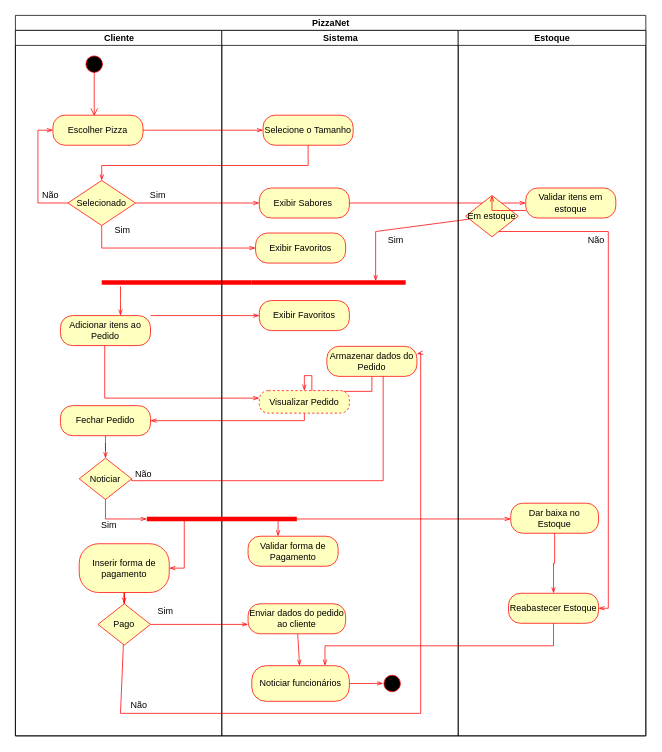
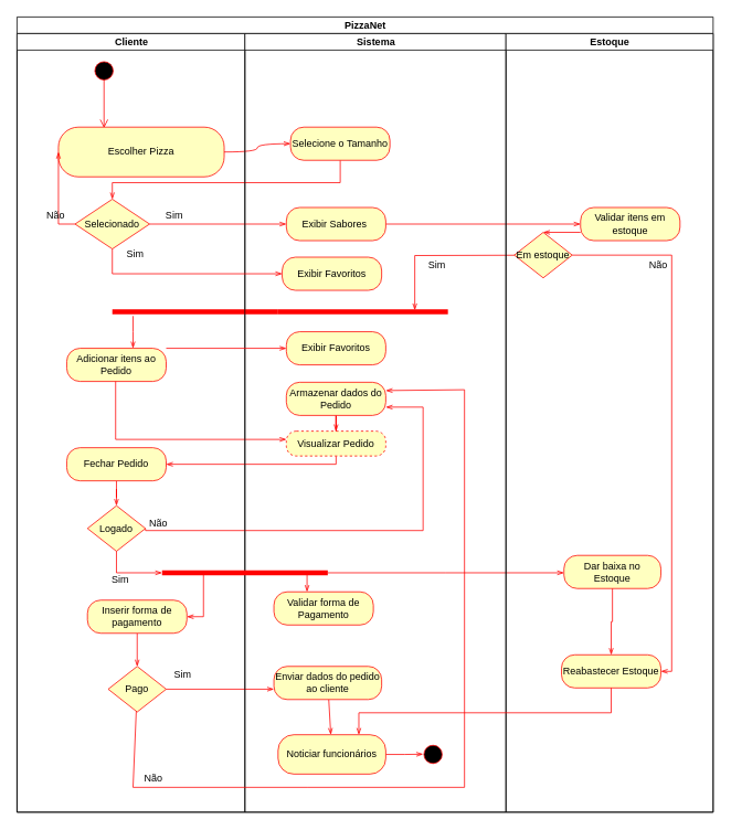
  <mxCell id="0" />
  <mxCell id="1" parent="0" />
  <mxCell id="2" value="" style="shape=line;html=1;strokeWidth=6;strokeColor=#ff0000;" vertex="1" parent="1"><mxGeometry x="335" y="371" width="205" height="10" as="geometry" /></mxCell>
  <mxCell id="3" style="edgeStyle=orthogonalEdgeStyle;rounded=0;orthogonalLoop=1;jettySize=auto;html=1;startArrow=none;startFill=0;endArrow=openThin;endFill=0;strokeColor=#FF0000;" edge="1" parent="1" source="47"><mxGeometry relative="1" as="geometry"><mxPoint x="680" y="691" as="targetPoint" /></mxGeometry></mxCell>
  <mxCell id="4" value="" style="rounded=0;orthogonalLoop=1;jettySize=auto;html=1;startArrow=none;startFill=0;endArrow=openThin;endFill=0;strokeColor=#FF0000;" edge="1" parent="1" source="59"><mxGeometry relative="1" as="geometry"><mxPoint x="500" y="374" as="targetPoint" /><Array as="points"><mxPoint x="500" y="308" /></Array></mxGeometry></mxCell>
  <mxCell id="5" value="PizzaNet" style="swimlane;html=1;childLayout=stackLayout;resizeParent=1;resizeParentMax=0;startSize=20;" parent="1" vertex="1"><mxGeometry x="20" y="20" width="840" height="960" as="geometry" /></mxCell>
  <mxCell id="6" value="Cliente" style="swimlane;html=1;startSize=20;" parent="5" vertex="1"><mxGeometry y="20" width="275" height="940" as="geometry" /></mxCell>
  <mxCell id="7" value="" style="edgeStyle=orthogonalEdgeStyle;html=1;verticalAlign=bottom;endArrow=open;endSize=8;strokeColor=#ff0000;" parent="6" edge="1"><mxGeometry relative="1" as="geometry"><mxPoint x="105" y="114" as="targetPoint" /><Array as="points"><mxPoint x="105" y="114" /></Array><mxPoint x="105" y="54.0" as="sourcePoint" /></mxGeometry></mxCell>
  <mxCell id="8" value="" style="ellipse;html=1;shape=startState;fillColor=#000000;strokeColor=#ff0000;" parent="6" vertex="1"><mxGeometry x="90" y="30" width="30" height="30" as="geometry" /></mxCell>
- <mxCell id="9" value="Escolher Pizza" style="rounded=1;whiteSpace=wrap;html=1;arcSize=40;fontColor=#000000;fillColor=#ffffc0;strokeColor=#ff0000;" parent="6" vertex="1"><mxGeometry x="50" y="113" width="120" height="40" as="geometry" /></mxCell>
+ <mxCell id="9" value="Escolher Pizza" style="rounded=1;whiteSpace=wrap;html=1;arcSize=40;fontColor=#000000;fillColor=#ffffc0;strokeColor=#ff0000;" parent="6" vertex="1"><mxGeometry x="50" y="113" width="200" height="60" as="geometry" /></mxCell>
  <mxCell id="10" style="edgeStyle=orthogonalEdgeStyle;rounded=0;orthogonalLoop=1;jettySize=auto;html=1;startArrow=none;startFill=0;endArrow=openThin;endFill=0;strokeColor=#FF0000;entryX=0;entryY=0.5;entryDx=0;entryDy=0;" edge="1" parent="6" source="11" target="19"><mxGeometry relative="1" as="geometry"><mxPoint x="120" y="580" as="targetPoint" /><Array as="points" /></mxGeometry></mxCell>
  <mxCell id="11" value="Fechar Pedido" style="rounded=1;whiteSpace=wrap;html=1;arcSize=40;fontColor=#000000;fillColor=#ffffc0;strokeColor=#ff0000;" parent="6" vertex="1"><mxGeometry x="60" y="500" width="120" height="40" as="geometry" /></mxCell>
  <mxCell id="12" style="edgeStyle=orthogonalEdgeStyle;rounded=0;orthogonalLoop=1;jettySize=auto;html=1;startArrow=none;startFill=0;endArrow=openThin;endFill=0;strokeColor=#FF0000;" edge="1" parent="6" source="13" target="18"><mxGeometry relative="1" as="geometry"><Array as="points"><mxPoint x="140" y="360" /><mxPoint x="140" y="360" /></Array></mxGeometry></mxCell>
  <mxCell id="13" value="" style="shape=line;html=1;strokeWidth=6;strokeColor=#ff0000;" parent="6" vertex="1"><mxGeometry x="115" y="331" width="200" height="10" as="geometry" /></mxCell>
  <mxCell id="14" style="edgeStyle=orthogonalEdgeStyle;rounded=0;orthogonalLoop=1;jettySize=auto;html=1;exitX=0;exitY=0.5;exitDx=0;exitDy=0;entryX=0;entryY=0.5;entryDx=0;entryDy=0;startArrow=none;startFill=0;endArrow=openThin;endFill=0;strokeColor=#FF0000;" edge="1" parent="6" source="15" target="9"><mxGeometry relative="1" as="geometry" /></mxCell>
  <mxCell id="15" value="Selecionado" style="rhombus;whiteSpace=wrap;html=1;fillColor=#ffffc0;strokeColor=#ff0000;" vertex="1" parent="6"><mxGeometry x="70" y="200" width="90" height="60" as="geometry" /></mxCell>
  <mxCell id="16" value="Sim" style="text;html=1;strokeColor=none;fillColor=none;align=center;verticalAlign=middle;whiteSpace=wrap;rounded=0;" vertex="1" parent="6"><mxGeometry x="170" y="210" width="40" height="20" as="geometry" /></mxCell>
  <mxCell id="17" value="Não" style="text;html=1;strokeColor=none;fillColor=none;align=center;verticalAlign=middle;whiteSpace=wrap;rounded=0;" vertex="1" parent="6"><mxGeometry x="27" y="210" width="40" height="20" as="geometry" /></mxCell>
  <mxCell id="18" value="Adicionar itens ao Pedido" style="rounded=1;whiteSpace=wrap;html=1;arcSize=40;fontColor=#000000;fillColor=#ffffc0;strokeColor=#ff0000;" vertex="1" parent="6"><mxGeometry x="60" y="380" width="120" height="40" as="geometry" /></mxCell>
- <mxCell id="19" value="Noticiar" style="rhombus;whiteSpace=wrap;html=1;fillColor=#ffffc0;strokeColor=#ff0000;direction=south;" vertex="1" parent="6"><mxGeometry x="85" y="570" width="70" height="55" as="geometry" /></mxCell>
+ <mxCell id="19" value="Logado" style="rhombus;whiteSpace=wrap;html=1;fillColor=#ffffc0;strokeColor=#ff0000;direction=south;" vertex="1" parent="6"><mxGeometry x="85" y="570" width="70" height="55" as="geometry" /></mxCell>
  <mxCell id="20" value="Sim" style="text;html=1;strokeColor=none;fillColor=none;align=center;verticalAlign=middle;whiteSpace=wrap;rounded=0;" vertex="1" parent="6"><mxGeometry x="105" y="650" width="40" height="20" as="geometry" /></mxCell>
  <mxCell id="21" style="edgeStyle=orthogonalEdgeStyle;rounded=0;orthogonalLoop=1;jettySize=auto;html=1;startArrow=none;startFill=0;endArrow=openThin;endFill=0;strokeColor=#FF0000;" edge="1" parent="6" source="22" target="23"><mxGeometry relative="1" as="geometry" /></mxCell>
- <mxCell id="22" value="Inserir forma de pagamento" style="rounded=1;whiteSpace=wrap;html=1;arcSize=40;fontColor=#000000;fillColor=#ffffc0;strokeColor=#ff0000;" parent="6" vertex="1"><mxGeometry x="85" y="684" width="120" height="65" as="geometry" /></mxCell>
+ <mxCell id="22" value="Inserir forma de pagamento" style="rounded=1;whiteSpace=wrap;html=1;arcSize=40;fontColor=#000000;fillColor=#ffffc0;strokeColor=#ff0000;" parent="6" vertex="1"><mxGeometry x="85" y="684" width="120" height="40" as="geometry" /></mxCell>
  <mxCell id="23" value="Pago" style="rhombus;whiteSpace=wrap;html=1;fillColor=#ffffc0;strokeColor=#ff0000;direction=south;" vertex="1" parent="6"><mxGeometry x="110" y="764" width="70" height="55" as="geometry" /></mxCell>
  <mxCell id="24" value="Não" style="text;html=1;strokeColor=none;fillColor=none;align=center;verticalAlign=middle;whiteSpace=wrap;rounded=0;" vertex="1" parent="6"><mxGeometry x="151" y="581" width="40" height="20" as="geometry" /></mxCell>
  <mxCell id="25" value="Sim" style="text;html=1;strokeColor=none;fillColor=none;align=center;verticalAlign=middle;whiteSpace=wrap;rounded=0;" vertex="1" parent="6"><mxGeometry x="180" y="764" width="40" height="20" as="geometry" /></mxCell>
  <mxCell id="26" value="Não" style="text;html=1;strokeColor=none;fillColor=none;align=center;verticalAlign=middle;whiteSpace=wrap;rounded=0;" vertex="1" parent="6"><mxGeometry x="145" y="890" width="40" height="20" as="geometry" /></mxCell>
  <mxCell id="27" value="Sim" style="text;html=1;strokeColor=none;fillColor=none;align=center;verticalAlign=middle;whiteSpace=wrap;rounded=0;" vertex="1" parent="6"><mxGeometry x="123" y="256" width="40" height="20" as="geometry" /></mxCell>
  <mxCell id="28" value="" style="edgeStyle=orthogonalEdgeStyle;curved=1;rounded=0;orthogonalLoop=1;jettySize=auto;html=1;startArrow=none;startFill=0;endArrow=openThin;endFill=0;strokeColor=#FF0000;" edge="1" parent="5" source="9" target="42"><mxGeometry relative="1" as="geometry"><mxPoint x="-210" y="273" as="sourcePoint" /><mxPoint x="-210" y="370" as="targetPoint" /></mxGeometry></mxCell>
  <mxCell id="29" style="edgeStyle=orthogonalEdgeStyle;rounded=0;orthogonalLoop=1;jettySize=auto;html=1;startArrow=none;startFill=0;endArrow=openThin;endFill=0;strokeColor=#FF0000;entryX=0.5;entryY=0;entryDx=0;entryDy=0;" edge="1" parent="5" source="42" target="15"><mxGeometry relative="1" as="geometry"><mxPoint x="150" y="250" as="targetPoint" /><Array as="points"><mxPoint x="390" y="200" /><mxPoint x="115" y="200" /></Array></mxGeometry></mxCell>
  <mxCell id="30" style="edgeStyle=orthogonalEdgeStyle;rounded=0;orthogonalLoop=1;jettySize=auto;html=1;entryX=0;entryY=0.5;entryDx=0;entryDy=0;startArrow=none;startFill=0;endArrow=openThin;endFill=0;strokeColor=#FF0000;" edge="1" parent="5" source="15" target="41"><mxGeometry relative="1" as="geometry" /></mxCell>
  <mxCell id="31" style="edgeStyle=orthogonalEdgeStyle;rounded=0;orthogonalLoop=1;jettySize=auto;html=1;entryX=1;entryY=0.5;entryDx=0;entryDy=0;startArrow=none;startFill=0;endArrow=openThin;endFill=0;strokeColor=#FF0000;" edge="1" parent="5" source="45" target="11"><mxGeometry relative="1" as="geometry"><Array as="points"><mxPoint x="385" y="540" /></Array></mxGeometry></mxCell>
  <mxCell id="32" style="edgeStyle=orthogonalEdgeStyle;rounded=0;orthogonalLoop=1;jettySize=auto;html=1;exitX=0.5;exitY=0;exitDx=0;exitDy=0;startArrow=none;startFill=0;endArrow=openThin;endFill=0;strokeColor=#FF0000;entryX=1;entryY=0.75;entryDx=0;entryDy=0;" edge="1" parent="5" source="19" target="44"><mxGeometry relative="1" as="geometry"><mxPoint x="400" y="400" as="targetPoint" /><Array as="points"><mxPoint x="155" y="620" /><mxPoint x="490" y="620" /><mxPoint x="490" y="471" /></Array></mxGeometry></mxCell>
  <mxCell id="33" style="edgeStyle=orthogonalEdgeStyle;rounded=0;orthogonalLoop=1;jettySize=auto;html=1;startArrow=none;startFill=0;endArrow=openThin;endFill=0;strokeColor=#FF0000;" edge="1" parent="5" source="18" target="45"><mxGeometry relative="1" as="geometry"><mxPoint x="260" y="490" as="targetPoint" /><Array as="points"><mxPoint x="119" y="510" /></Array></mxGeometry></mxCell>
  <mxCell id="34" style="edgeStyle=orthogonalEdgeStyle;rounded=0;orthogonalLoop=1;jettySize=auto;html=1;exitX=0.25;exitY=0.5;exitDx=0;exitDy=0;exitPerimeter=0;entryX=1;entryY=0.5;entryDx=0;entryDy=0;startArrow=none;startFill=0;endArrow=openThin;endFill=0;strokeColor=#FF0000;" edge="1" parent="5" source="47" target="22"><mxGeometry relative="1" as="geometry" /></mxCell>
  <mxCell id="35" style="edgeStyle=orthogonalEdgeStyle;rounded=0;orthogonalLoop=1;jettySize=auto;html=1;startArrow=none;startFill=0;endArrow=openThin;endFill=0;strokeColor=#FF0000;" edge="1" parent="5" source="23" target="49"><mxGeometry relative="1" as="geometry"><Array as="points"><mxPoint x="180" y="804" /><mxPoint x="180" y="804" /></Array></mxGeometry></mxCell>
  <mxCell id="36" style="edgeStyle=orthogonalEdgeStyle;rounded=0;orthogonalLoop=1;jettySize=auto;html=1;entryX=0;entryY=0.5;entryDx=0;entryDy=0;entryPerimeter=0;startArrow=none;startFill=0;endArrow=openThin;endFill=0;strokeColor=#FF0000;" edge="1" parent="5" source="19" target="47"><mxGeometry relative="1" as="geometry"><Array as="points"><mxPoint x="120" y="671" /></Array></mxGeometry></mxCell>
  <mxCell id="37" style="edgeStyle=orthogonalEdgeStyle;rounded=0;orthogonalLoop=1;jettySize=auto;html=1;entryX=0;entryY=0.5;entryDx=0;entryDy=0;startArrow=none;startFill=0;endArrow=openThin;endFill=0;strokeColor=#FF0000;" edge="1" parent="5" source="41" target="57"><mxGeometry relative="1" as="geometry" /></mxCell>
  <mxCell id="38" value="Sistema" style="swimlane;html=1;startSize=20;" parent="5" vertex="1"><mxGeometry x="275" y="20" width="315" height="940" as="geometry" /></mxCell>
  <mxCell id="39" value="" style="ellipse;html=1;shape=startState;fillColor=#000000;strokeColor=#ff0000;" parent="38" vertex="1"><mxGeometry x="212" y="855.25" width="30" height="30" as="geometry" /></mxCell>
  <mxCell id="40" value="Validar forma de Pagamento" style="rounded=1;whiteSpace=wrap;html=1;arcSize=40;fontColor=#000000;fillColor=#ffffc0;strokeColor=#ff0000;" parent="38" vertex="1"><mxGeometry x="35" y="674" width="120" height="40" as="geometry" /></mxCell>
  <mxCell id="41" value="Exibir Sabores&amp;nbsp;" style="rounded=1;whiteSpace=wrap;html=1;arcSize=40;fontColor=#000000;fillColor=#ffffc0;strokeColor=#ff0000;" parent="38" vertex="1"><mxGeometry x="50" y="210" width="120" height="40" as="geometry" /></mxCell>
  <mxCell id="42" value="Selecione o Tamanho" style="rounded=1;whiteSpace=wrap;html=1;arcSize=40;fontColor=#000000;fillColor=#ffffc0;strokeColor=#ff0000;" vertex="1" parent="38"><mxGeometry x="55" y="113" width="120" height="40" as="geometry" /></mxCell>
  <mxCell id="43" style="edgeStyle=orthogonalEdgeStyle;rounded=0;orthogonalLoop=1;jettySize=auto;html=1;entryX=0.5;entryY=0;entryDx=0;entryDy=0;startArrow=none;startFill=0;endArrow=openThin;endFill=0;strokeColor=#FF0000;" edge="1" parent="38" source="44" target="45"><mxGeometry relative="1" as="geometry" /></mxCell>
- <mxCell id="44" value="Armazenar dados do Pedido" style="rounded=1;whiteSpace=wrap;html=1;arcSize=40;fontColor=#000000;fillColor=#ffffc0;strokeColor=#ff0000;" vertex="1" parent="38"><mxGeometry x="140" y="421" width="120" height="40" as="geometry" /></mxCell>
+ <mxCell id="44" value="Armazenar dados do Pedido" style="rounded=1;whiteSpace=wrap;html=1;arcSize=40;fontColor=#000000;fillColor=#ffffc0;strokeColor=#ff0000;" vertex="1" parent="38"><mxGeometry x="50" y="421" width="120" height="40" as="geometry" /></mxCell>
  <mxCell id="45" value="Visualizar Pedido" style="rounded=1;whiteSpace=wrap;html=1;arcSize=40;fontColor=#000000;fillColor=#ffffc0;strokeColor=#ff0000;dashed=1;" vertex="1" parent="38"><mxGeometry x="50" y="480" width="120" height="30" as="geometry" /></mxCell>
  <mxCell id="46" style="edgeStyle=orthogonalEdgeStyle;rounded=0;orthogonalLoop=1;jettySize=auto;html=1;exitX=0.75;exitY=0.5;exitDx=0;exitDy=0;exitPerimeter=0;startArrow=none;startFill=0;endArrow=openThin;endFill=0;strokeColor=#FF0000;" edge="1" parent="38" source="47" target="40"><mxGeometry relative="1" as="geometry"><Array as="points"><mxPoint x="75" y="651" /></Array></mxGeometry></mxCell>
  <mxCell id="47" value="" style="shape=line;html=1;strokeWidth=6;strokeColor=#ff0000;" vertex="1" parent="38"><mxGeometry x="-100" y="646" width="200" height="10" as="geometry" /></mxCell>
  <mxCell id="48" style="rounded=0;orthogonalLoop=1;jettySize=auto;html=1;startArrow=none;startFill=0;endArrow=openThin;endFill=0;strokeColor=#FF0000;" edge="1" parent="38" source="49" target="52"><mxGeometry relative="1" as="geometry" /></mxCell>
  <mxCell id="49" value="Enviar dados do pedido ao cliente" style="rounded=1;whiteSpace=wrap;html=1;arcSize=40;fontColor=#000000;fillColor=#ffffc0;strokeColor=#ff0000;" vertex="1" parent="38"><mxGeometry x="35" y="764" width="130" height="40" as="geometry" /></mxCell>
  <mxCell id="50" value="Exibir Favoritos" style="rounded=1;whiteSpace=wrap;html=1;arcSize=40;fontColor=#000000;fillColor=#ffffc0;strokeColor=#ff0000;" vertex="1" parent="38"><mxGeometry x="50" y="360" width="120" height="40" as="geometry" /></mxCell>
  <mxCell id="51" style="edgeStyle=orthogonalEdgeStyle;rounded=0;orthogonalLoop=1;jettySize=auto;html=1;startArrow=none;startFill=0;endArrow=openThin;endFill=0;strokeColor=#FF0000;" edge="1" parent="38" source="52"><mxGeometry relative="1" as="geometry"><mxPoint x="215" y="870" as="targetPoint" /></mxGeometry></mxCell>
  <mxCell id="52" value="Noticiar funcionários" style="rounded=1;whiteSpace=wrap;html=1;arcSize=40;fontColor=#000000;fillColor=#ffffc0;strokeColor=#ff0000;" vertex="1" parent="38"><mxGeometry x="40" y="846.5" width="130" height="47.5" as="geometry" /></mxCell>
  <mxCell id="53" value="Sim" style="text;html=1;strokeColor=none;fillColor=none;align=center;verticalAlign=middle;whiteSpace=wrap;rounded=0;" vertex="1" parent="38"><mxGeometry x="115" y="270" width="40" height="20" as="geometry" /></mxCell>
  <mxCell id="54" value="Exibir Favoritos" style="rounded=1;whiteSpace=wrap;html=1;arcSize=40;fontColor=#000000;fillColor=#ffffc0;strokeColor=#ff0000;" vertex="1" parent="38"><mxGeometry x="45" y="270" width="120" height="40" as="geometry" /></mxCell>
  <mxCell id="55" value="Sim" style="text;html=1;strokeColor=none;fillColor=none;align=center;verticalAlign=middle;whiteSpace=wrap;rounded=0;" vertex="1" parent="38"><mxGeometry x="212" y="270" width="40" height="20" as="geometry" /></mxCell>
  <mxCell id="56" value="Estoque" style="swimlane;html=1;startSize=20;" vertex="1" parent="5"><mxGeometry x="590" y="20" width="250" height="940" as="geometry" /></mxCell>
  <mxCell id="57" value="Validar itens em estoque" style="rounded=1;whiteSpace=wrap;html=1;arcSize=40;fontColor=#000000;fillColor=#ffffc0;strokeColor=#ff0000;" vertex="1" parent="56"><mxGeometry x="90" y="210" width="120" height="40" as="geometry" /></mxCell>
  <mxCell id="58" value="Dar baixa no Estoque" style="rounded=1;whiteSpace=wrap;html=1;arcSize=40;fontColor=#000000;fillColor=#ffffc0;strokeColor=#ff0000;" vertex="1" parent="56"><mxGeometry x="70" y="630" width="117" height="40" as="geometry" /></mxCell>
- <mxCell id="59" value="Em estoque" style="rhombus;whiteSpace=wrap;html=1;fillColor=#ffffc0;strokeColor=#ff0000;direction=south;" vertex="1" parent="56"><mxGeometry x="10" y="220" width="70" height="55" as="geometry" /></mxCell>
+ <mxCell id="59" value="Em estoque" style="rhombus;whiteSpace=wrap;html=1;fillColor=#ffffc0;strokeColor=#ff0000;direction=south;" vertex="1" parent="56"><mxGeometry x="10" y="240" width="70" height="55" as="geometry" /></mxCell>
  <mxCell id="60" style="edgeStyle=orthogonalEdgeStyle;rounded=0;orthogonalLoop=1;jettySize=auto;html=1;entryX=0;entryY=0.5;entryDx=0;entryDy=0;startArrow=none;startFill=0;endArrow=openThin;endFill=0;strokeColor=#FF0000;" edge="1" parent="56" source="57" target="59"><mxGeometry relative="1" as="geometry"><Array as="points"><mxPoint x="45" y="240" /></Array></mxGeometry></mxCell>
  <mxCell id="61" value="Reabastecer Estoque" style="rounded=1;whiteSpace=wrap;html=1;arcSize=40;fontColor=#000000;fillColor=#ffffc0;strokeColor=#ff0000;" vertex="1" parent="56"><mxGeometry x="67" y="750" width="120" height="40" as="geometry" /></mxCell>
  <mxCell id="62" style="edgeStyle=orthogonalEdgeStyle;rounded=0;orthogonalLoop=1;jettySize=auto;html=1;startArrow=none;startFill=0;endArrow=openThin;endFill=0;strokeColor=#FF0000;" edge="1" parent="56" source="59" target="61"><mxGeometry relative="1" as="geometry"><mxPoint x="200" y="750" as="targetPoint" /><Array as="points"><mxPoint x="200" y="268" /><mxPoint x="200" y="770" /></Array></mxGeometry></mxCell>
  <mxCell id="63" value="Não" style="text;html=1;strokeColor=none;fillColor=none;align=center;verticalAlign=middle;whiteSpace=wrap;rounded=0;" vertex="1" parent="56"><mxGeometry x="164" y="270" width="40" height="20" as="geometry" /></mxCell>
  <mxCell id="64" style="edgeStyle=orthogonalEdgeStyle;rounded=0;orthogonalLoop=1;jettySize=auto;html=1;startArrow=none;startFill=0;endArrow=openThin;endFill=0;strokeColor=#FF0000;entryX=0.5;entryY=0;entryDx=0;entryDy=0;" edge="1" parent="56" source="58" target="61"><mxGeometry relative="1" as="geometry"><mxPoint x="128.5" y="740" as="targetPoint" /></mxGeometry></mxCell>
  <mxCell id="65" style="edgeStyle=none;rounded=0;orthogonalLoop=1;jettySize=auto;html=1;entryX=1;entryY=0.25;entryDx=0;entryDy=0;startArrow=none;startFill=0;endArrow=openThin;endFill=0;strokeColor=#FF0000;" edge="1" parent="5" source="23" target="44"><mxGeometry relative="1" as="geometry"><Array as="points"><mxPoint x="140" y="930" /><mxPoint x="350" y="930" /><mxPoint x="540" y="930" /><mxPoint x="540" y="450" /></Array></mxGeometry></mxCell>
  <mxCell id="66" style="edgeStyle=orthogonalEdgeStyle;rounded=0;orthogonalLoop=1;jettySize=auto;html=1;entryX=0;entryY=0.5;entryDx=0;entryDy=0;startArrow=none;startFill=0;endArrow=openThin;endFill=0;strokeColor=#FF0000;" edge="1" parent="5" source="18" target="50"><mxGeometry relative="1" as="geometry"><Array as="points"><mxPoint x="210" y="400" /><mxPoint x="210" y="400" /></Array></mxGeometry></mxCell>
  <mxCell id="67" style="edgeStyle=orthogonalEdgeStyle;rounded=0;orthogonalLoop=1;jettySize=auto;html=1;exitX=0.5;exitY=1;exitDx=0;exitDy=0;entryX=0;entryY=0.5;entryDx=0;entryDy=0;startArrow=none;startFill=0;endArrow=openThin;endFill=0;strokeColor=#FF0000;" edge="1" parent="5" source="15" target="54"><mxGeometry relative="1" as="geometry" /></mxCell>
  <mxCell id="68" style="edgeStyle=orthogonalEdgeStyle;rounded=0;orthogonalLoop=1;jettySize=auto;html=1;entryX=0.75;entryY=0;entryDx=0;entryDy=0;startArrow=none;startFill=0;endArrow=openThin;endFill=0;strokeColor=#FF0000;" edge="1" parent="5" source="61" target="52"><mxGeometry relative="1" as="geometry"><Array as="points"><mxPoint x="717" y="840" /><mxPoint x="413" y="840" /></Array></mxGeometry></mxCell>
